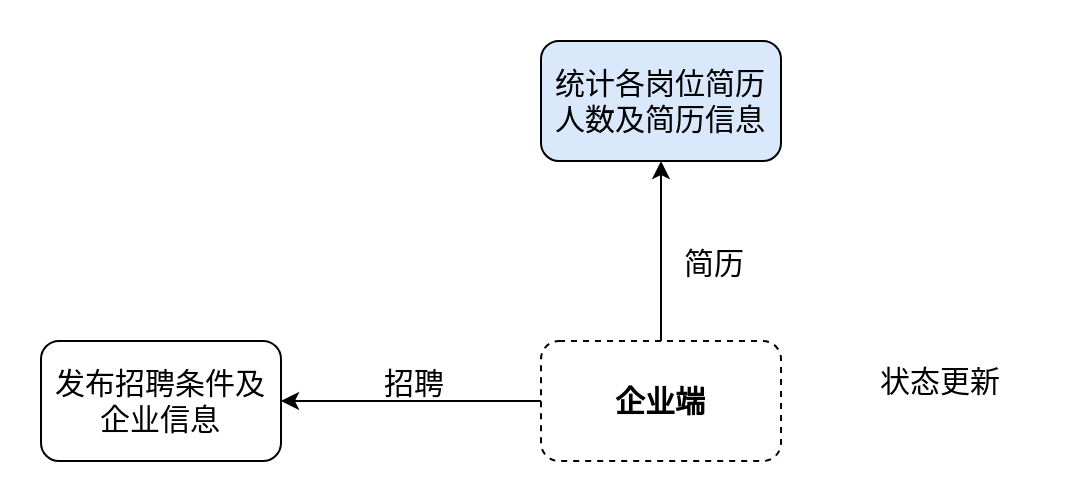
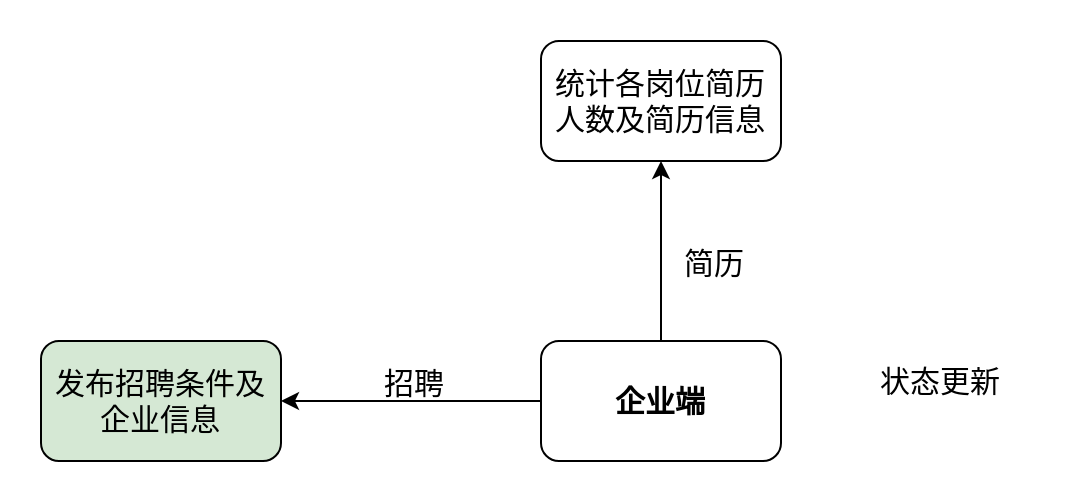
  <mxCell id="0" />
  <mxCell id="1" parent="0" />
- <mxCell id="2" value="&lt;b style=&quot;font-size: 15px&quot;&gt;企业端&lt;/b&gt;" style="rounded=1;whiteSpace=wrap;html=1;fontStyle=0;fontSize=15;dashed=1;" parent="1" vertex="1"><mxGeometry x="270" y="170" width="120" height="60" as="geometry" /></mxCell>
- <mxCell id="3" value="统计各岗位简历人数及简历信息" style="rounded=1;whiteSpace=wrap;html=1;fontSize=15;fillColor=#dae8fc;" parent="1" vertex="1"><mxGeometry x="270" y="20" width="120" height="60" as="geometry" /></mxCell>
- <mxCell id="4" value="发布招聘条件及企业信息" style="rounded=1;whiteSpace=wrap;html=1;fontSize=15;" parent="1" vertex="1"><mxGeometry x="20" y="170" width="120" height="60" as="geometry" /></mxCell>
+ <mxCell id="2" value="&lt;b style=&quot;font-size: 15px&quot;&gt;企业端&lt;/b&gt;" style="rounded=1;whiteSpace=wrap;html=1;fontStyle=0;fontSize=15;" parent="1" vertex="1"><mxGeometry x="270" y="170" width="120" height="60" as="geometry" /></mxCell>
+ <mxCell id="3" value="统计各岗位简历人数及简历信息" style="rounded=1;whiteSpace=wrap;html=1;fontSize=15;" parent="1" vertex="1"><mxGeometry x="270" y="20" width="120" height="60" as="geometry" /></mxCell>
+ <mxCell id="4" value="发布招聘条件及企业信息" style="rounded=1;whiteSpace=wrap;html=1;fontSize=15;fillColor=#d5e8d4;" parent="1" vertex="1"><mxGeometry x="20" y="170" width="120" height="60" as="geometry" /></mxCell>
  <mxCell id="5" value="" style="endArrow=classic;html=1;fontSize=15;entryX=0.5;entryY=1;entryDx=0;entryDy=0;exitX=0.5;exitY=0;exitDx=0;exitDy=0;" parent="1" source="2" target="3" edge="1"><mxGeometry width="50" height="50" relative="1" as="geometry"><mxPoint x="190" y="230" as="sourcePoint" /><mxPoint x="240" y="180" as="targetPoint" /></mxGeometry></mxCell>
  <mxCell id="6" value="" style="endArrow=classic;html=1;fontSize=15;exitX=0;exitY=0.5;exitDx=0;exitDy=0;entryX=1;entryY=0.5;entryDx=0;entryDy=0;" parent="1" source="2" target="4" edge="1"><mxGeometry width="50" height="50" relative="1" as="geometry"><mxPoint x="170" y="240" as="sourcePoint" /><mxPoint x="220" y="190" as="targetPoint" /></mxGeometry></mxCell>
  <mxCell id="7" value="简历" style="text;html=1;resizable=0;points=[];autosize=1;align=left;verticalAlign=top;spacingTop=-4;fontSize=15;" vertex="1" parent="1"><mxGeometry x="340" y="120" width="50" height="20" as="geometry" /></mxCell>
  <mxCell id="8" value="招聘" style="text;html=1;resizable=0;points=[];autosize=1;align=left;verticalAlign=top;spacingTop=-4;fontSize=15;" vertex="1" parent="1"><mxGeometry x="190" y="180" width="50" height="20" as="geometry" /></mxCell>
  <mxCell id="9" value="状态更新" style="text;html=1;resizable=0;points=[];autosize=1;align=left;verticalAlign=top;spacingTop=-4;fontSize=15;" vertex="1" parent="1"><mxGeometry x="438" y="179" width="80" height="20" as="geometry" /></mxCell>
